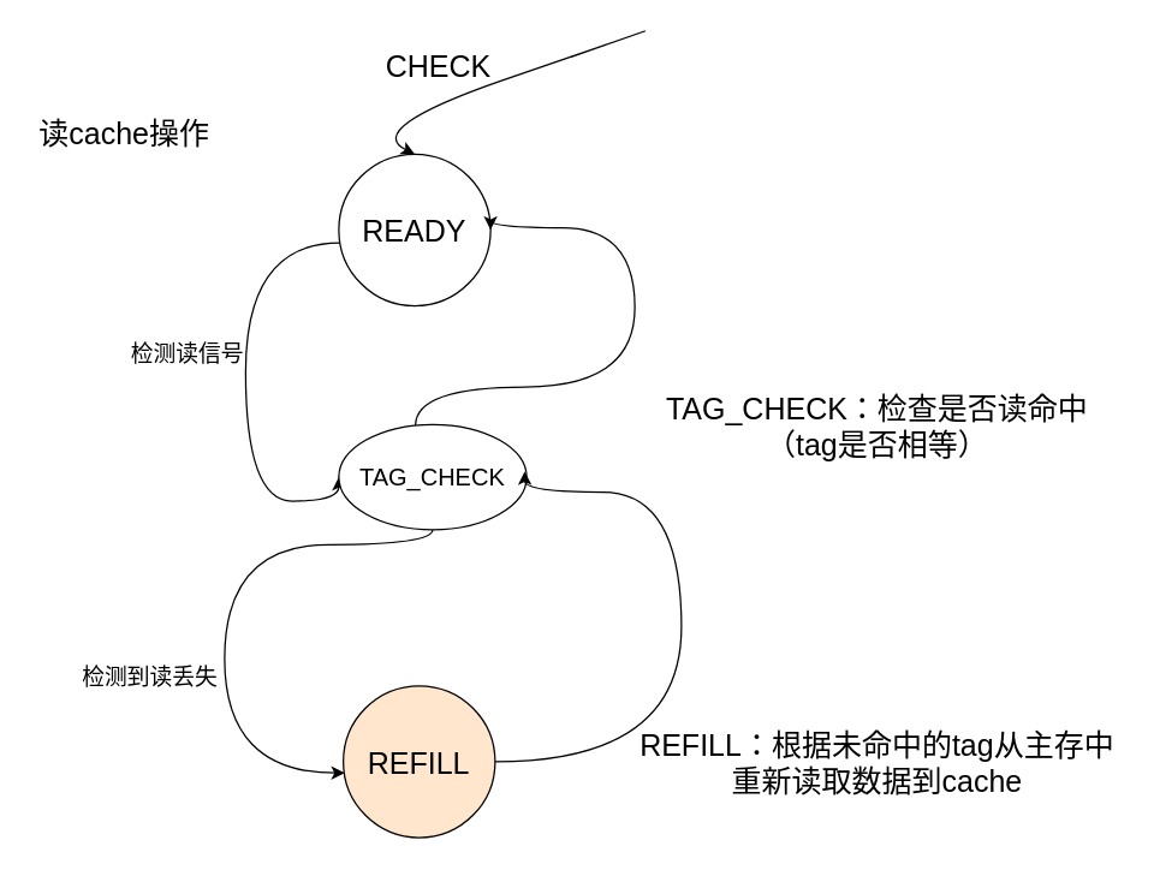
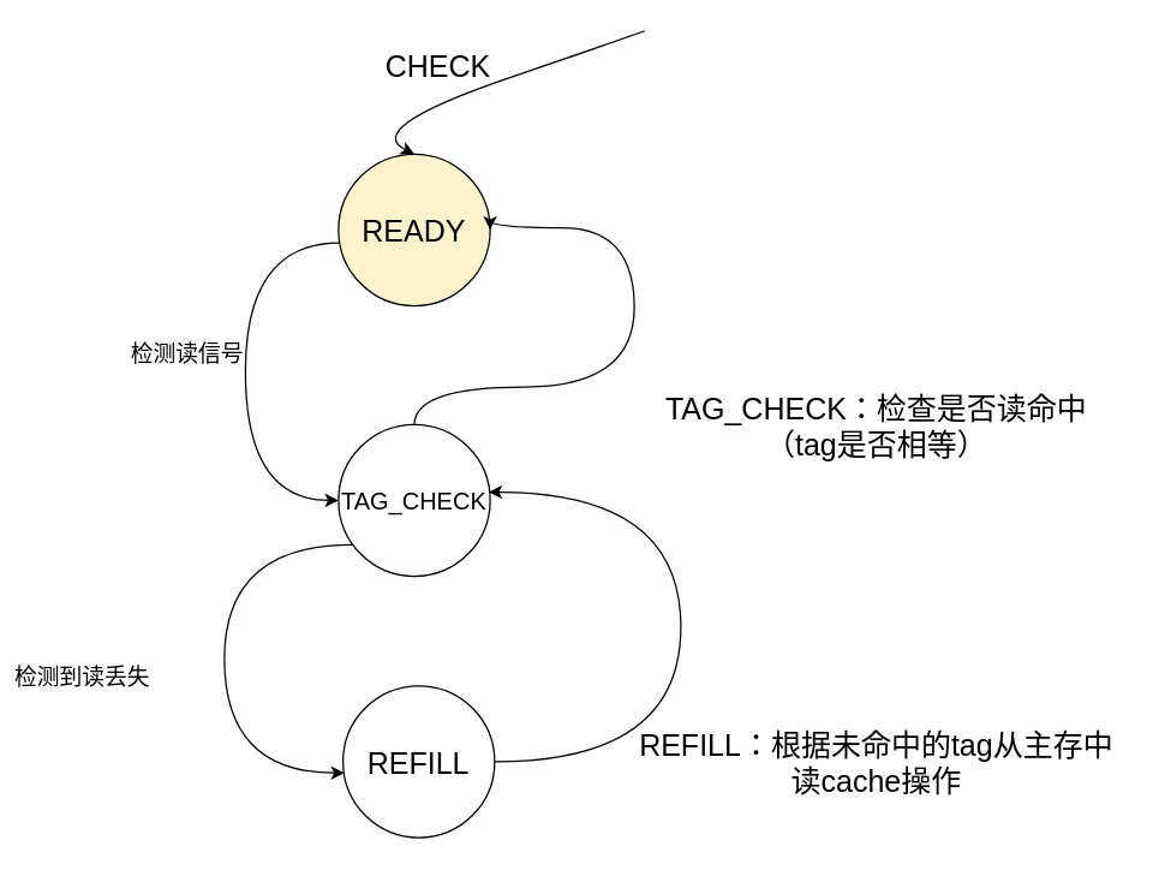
  <mxCell id="0" />
  <mxCell id="1" parent="0" />
  <mxCell id="2" style="edgeStyle=orthogonalEdgeStyle;html=1;entryX=0;entryY=0.5;entryDx=0;entryDy=0;strokeColor=#000000;curved=1;" edge="1" parent="1" source="3" target="6"><mxGeometry relative="1" as="geometry"><Array as="points"><mxPoint x="163" y="161" /><mxPoint x="163" y="333" /></Array></mxGeometry></mxCell>
- <mxCell id="3" value="&lt;font color=&quot;#000000&quot;&gt;&lt;span style=&quot;font-size: 20px&quot;&gt;READY&lt;/span&gt;&lt;/font&gt;" style="ellipse;whiteSpace=wrap;html=1;aspect=fixed;fillColor=#FFFFFF;strokeColor=#000000;" vertex="1" parent="1"><mxGeometry x="225" y="102" width="101" height="101" as="geometry" /></mxCell>
+ <mxCell id="3" value="&lt;font color=&quot;#000000&quot;&gt;&lt;span style=&quot;font-size: 20px&quot;&gt;READY&lt;/span&gt;&lt;/font&gt;" style="ellipse;whiteSpace=wrap;html=1;aspect=fixed;fillColor=#fff2cc;strokeColor=#000000;" vertex="1" parent="1"><mxGeometry x="225" y="102" width="101" height="101" as="geometry" /></mxCell>
  <mxCell id="4" style="edgeStyle=orthogonalEdgeStyle;curved=1;html=1;entryX=0.01;entryY=0.574;entryDx=0;entryDy=0;entryPerimeter=0;strokeColor=#000000;" edge="1" parent="1" source="6" target="8"><mxGeometry relative="1" as="geometry"><Array as="points"><mxPoint x="149" y="362" /><mxPoint x="149" y="514" /></Array></mxGeometry></mxCell>
  <mxCell id="5" style="edgeStyle=orthogonalEdgeStyle;curved=1;html=1;entryX=1;entryY=0.5;entryDx=0;entryDy=0;strokeColor=#000000;" edge="1" parent="1" source="6" target="3"><mxGeometry relative="1" as="geometry"><Array as="points"><mxPoint x="276" y="257" /><mxPoint x="422" y="257" /><mxPoint x="422" y="151" /></Array></mxGeometry></mxCell>
- <mxCell id="6" value="&lt;span style=&quot;background-color: rgb(255 , 255 , 255)&quot;&gt;&lt;font color=&quot;#000000&quot; style=&quot;font-size: 16px&quot;&gt;TAG_CHECK&lt;/font&gt;&lt;/span&gt;" style="ellipse;whiteSpace=wrap;html=1;aspect=fixed;fillColor=#FFFFFF;strokeColor=#000000;" vertex="1" parent="1"><mxGeometry x="225" y="282" width="125" height="70" as="geometry" /></mxCell>
+ <mxCell id="6" value="&lt;span style=&quot;background-color: rgb(255 , 255 , 255)&quot;&gt;&lt;font color=&quot;#000000&quot; style=&quot;font-size: 16px&quot;&gt;TAG_CHECK&lt;/font&gt;&lt;/span&gt;" style="ellipse;whiteSpace=wrap;html=1;aspect=fixed;fillColor=#FFFFFF;strokeColor=#000000;" vertex="1" parent="1"><mxGeometry x="225" y="282" width="101" height="101" as="geometry" /></mxCell>
  <mxCell id="7" style="edgeStyle=orthogonalEdgeStyle;curved=1;html=1;entryX=0.99;entryY=0.446;entryDx=0;entryDy=0;entryPerimeter=0;strokeColor=#000000;" edge="1" parent="1" source="8" target="6"><mxGeometry relative="1" as="geometry"><Array as="points"><mxPoint x="453" y="507" /><mxPoint x="453" y="327" /></Array></mxGeometry></mxCell>
- <mxCell id="8" value="&lt;font color=&quot;#000000&quot;&gt;&lt;span style=&quot;font-size: 20px&quot;&gt;REFILL&lt;br&gt;&lt;/span&gt;&lt;/font&gt;" style="ellipse;whiteSpace=wrap;html=1;aspect=fixed;fillColor=#ffe6cc;strokeColor=#000000;" vertex="1" parent="1"><mxGeometry x="228" y="456" width="101" height="101" as="geometry" /></mxCell>
+ <mxCell id="8" value="&lt;font color=&quot;#000000&quot;&gt;&lt;span style=&quot;font-size: 20px&quot;&gt;REFILL&lt;br&gt;&lt;/span&gt;&lt;/font&gt;" style="ellipse;whiteSpace=wrap;html=1;aspect=fixed;fillColor=#FFFFFF;strokeColor=#000000;" vertex="1" parent="1"><mxGeometry x="228" y="456" width="101" height="101" as="geometry" /></mxCell>
  <mxCell id="9" value="" style="curved=1;endArrow=classic;html=1;fontFamily=Helvetica;fontSize=20;fontColor=#000000;strokeColor=#000000;entryX=0.5;entryY=0;entryDx=0;entryDy=0;" edge="1" parent="1" target="3"><mxGeometry width="50" height="50" relative="1" as="geometry"><mxPoint x="429" y="20" as="sourcePoint" /><mxPoint x="409" y="266" as="targetPoint" /><Array as="points"><mxPoint x="355" y="46" /><mxPoint x="429" y="20" /><mxPoint x="241" y="85" /></Array></mxGeometry></mxCell>
  <mxCell id="10" value="CHECK" style="text;html=1;align=center;verticalAlign=middle;resizable=0;points=[];autosize=1;strokeColor=none;fillColor=none;fontSize=20;fontFamily=Helvetica;fontColor=#000000;" vertex="1" parent="1"><mxGeometry x="252" y="29" width="77" height="28" as="geometry" /></mxCell>
- <mxCell id="11" value="读cache操作" style="text;html=1;align=center;verticalAlign=middle;resizable=0;points=[];autosize=1;strokeColor=none;fillColor=none;fontSize=20;fontFamily=Helvetica;fontColor=#000000;" vertex="1" parent="1"><mxGeometry x="20" y="74" width="123" height="28" as="geometry" /></mxCell>
  <mxCell id="12" value="TAG_CHECK：检查是否读命中&lt;br&gt;（tag是否相等）" style="text;html=1;align=center;verticalAlign=middle;resizable=0;points=[];autosize=1;strokeColor=none;fillColor=none;fontSize=20;fontFamily=Helvetica;fontColor=#000000;" vertex="1" parent="1"><mxGeometry x="437" y="257" width="291" height="52" as="geometry" /></mxCell>
- <mxCell id="13" value="REFILL：根据未命中的tag从主存中&lt;br&gt;重新读取数据到cache" style="text;html=1;align=center;verticalAlign=middle;resizable=0;points=[];autosize=1;strokeColor=none;fillColor=none;fontSize=20;fontFamily=Helvetica;fontColor=#000000;" vertex="1" parent="1"><mxGeometry x="420" y="480.5" width="326" height="52" as="geometry" /></mxCell>
+ <mxCell id="13" value="REFILL：根据未命中的tag从主存中&lt;br&gt;读cache操作" style="text;html=1;align=center;verticalAlign=middle;resizable=0;points=[];autosize=1;strokeColor=none;fillColor=none;fontSize=20;fontFamily=Helvetica;fontColor=#000000;" vertex="1" parent="1"><mxGeometry x="420" y="480.5" width="326" height="52" as="geometry" /></mxCell>
  <mxCell id="14" value="&lt;span style=&quot;font-size: 15px&quot;&gt;检测读信号&lt;/span&gt;" style="text;html=1;align=center;verticalAlign=middle;resizable=0;points=[];autosize=1;strokeColor=none;fillColor=none;fontSize=20;fontFamily=Helvetica;fontColor=#000000;" vertex="1" parent="1"><mxGeometry x="81" y="218" width="85" height="30" as="geometry" /></mxCell>
- <mxCell id="15" value="检测到读丢失&lt;br&gt;" style="text;html=1;align=center;verticalAlign=middle;resizable=0;points=[];autosize=1;strokeColor=none;fillColor=none;fontSize=15;fontFamily=Helvetica;fontColor=#000000;" vertex="1" parent="1"><mxGeometry x="49" y="439" width="100" height="22" as="geometry" /></mxCell>
+ <mxCell id="15" value="检测到读丢失&lt;br&gt;" style="text;html=1;align=center;verticalAlign=middle;resizable=0;points=[];autosize=1;strokeColor=none;fillColor=none;fontSize=15;fontFamily=Helvetica;fontColor=#000000;" vertex="1" parent="1"><mxGeometry x="4" y="439" width="100" height="22" as="geometry" /></mxCell>
